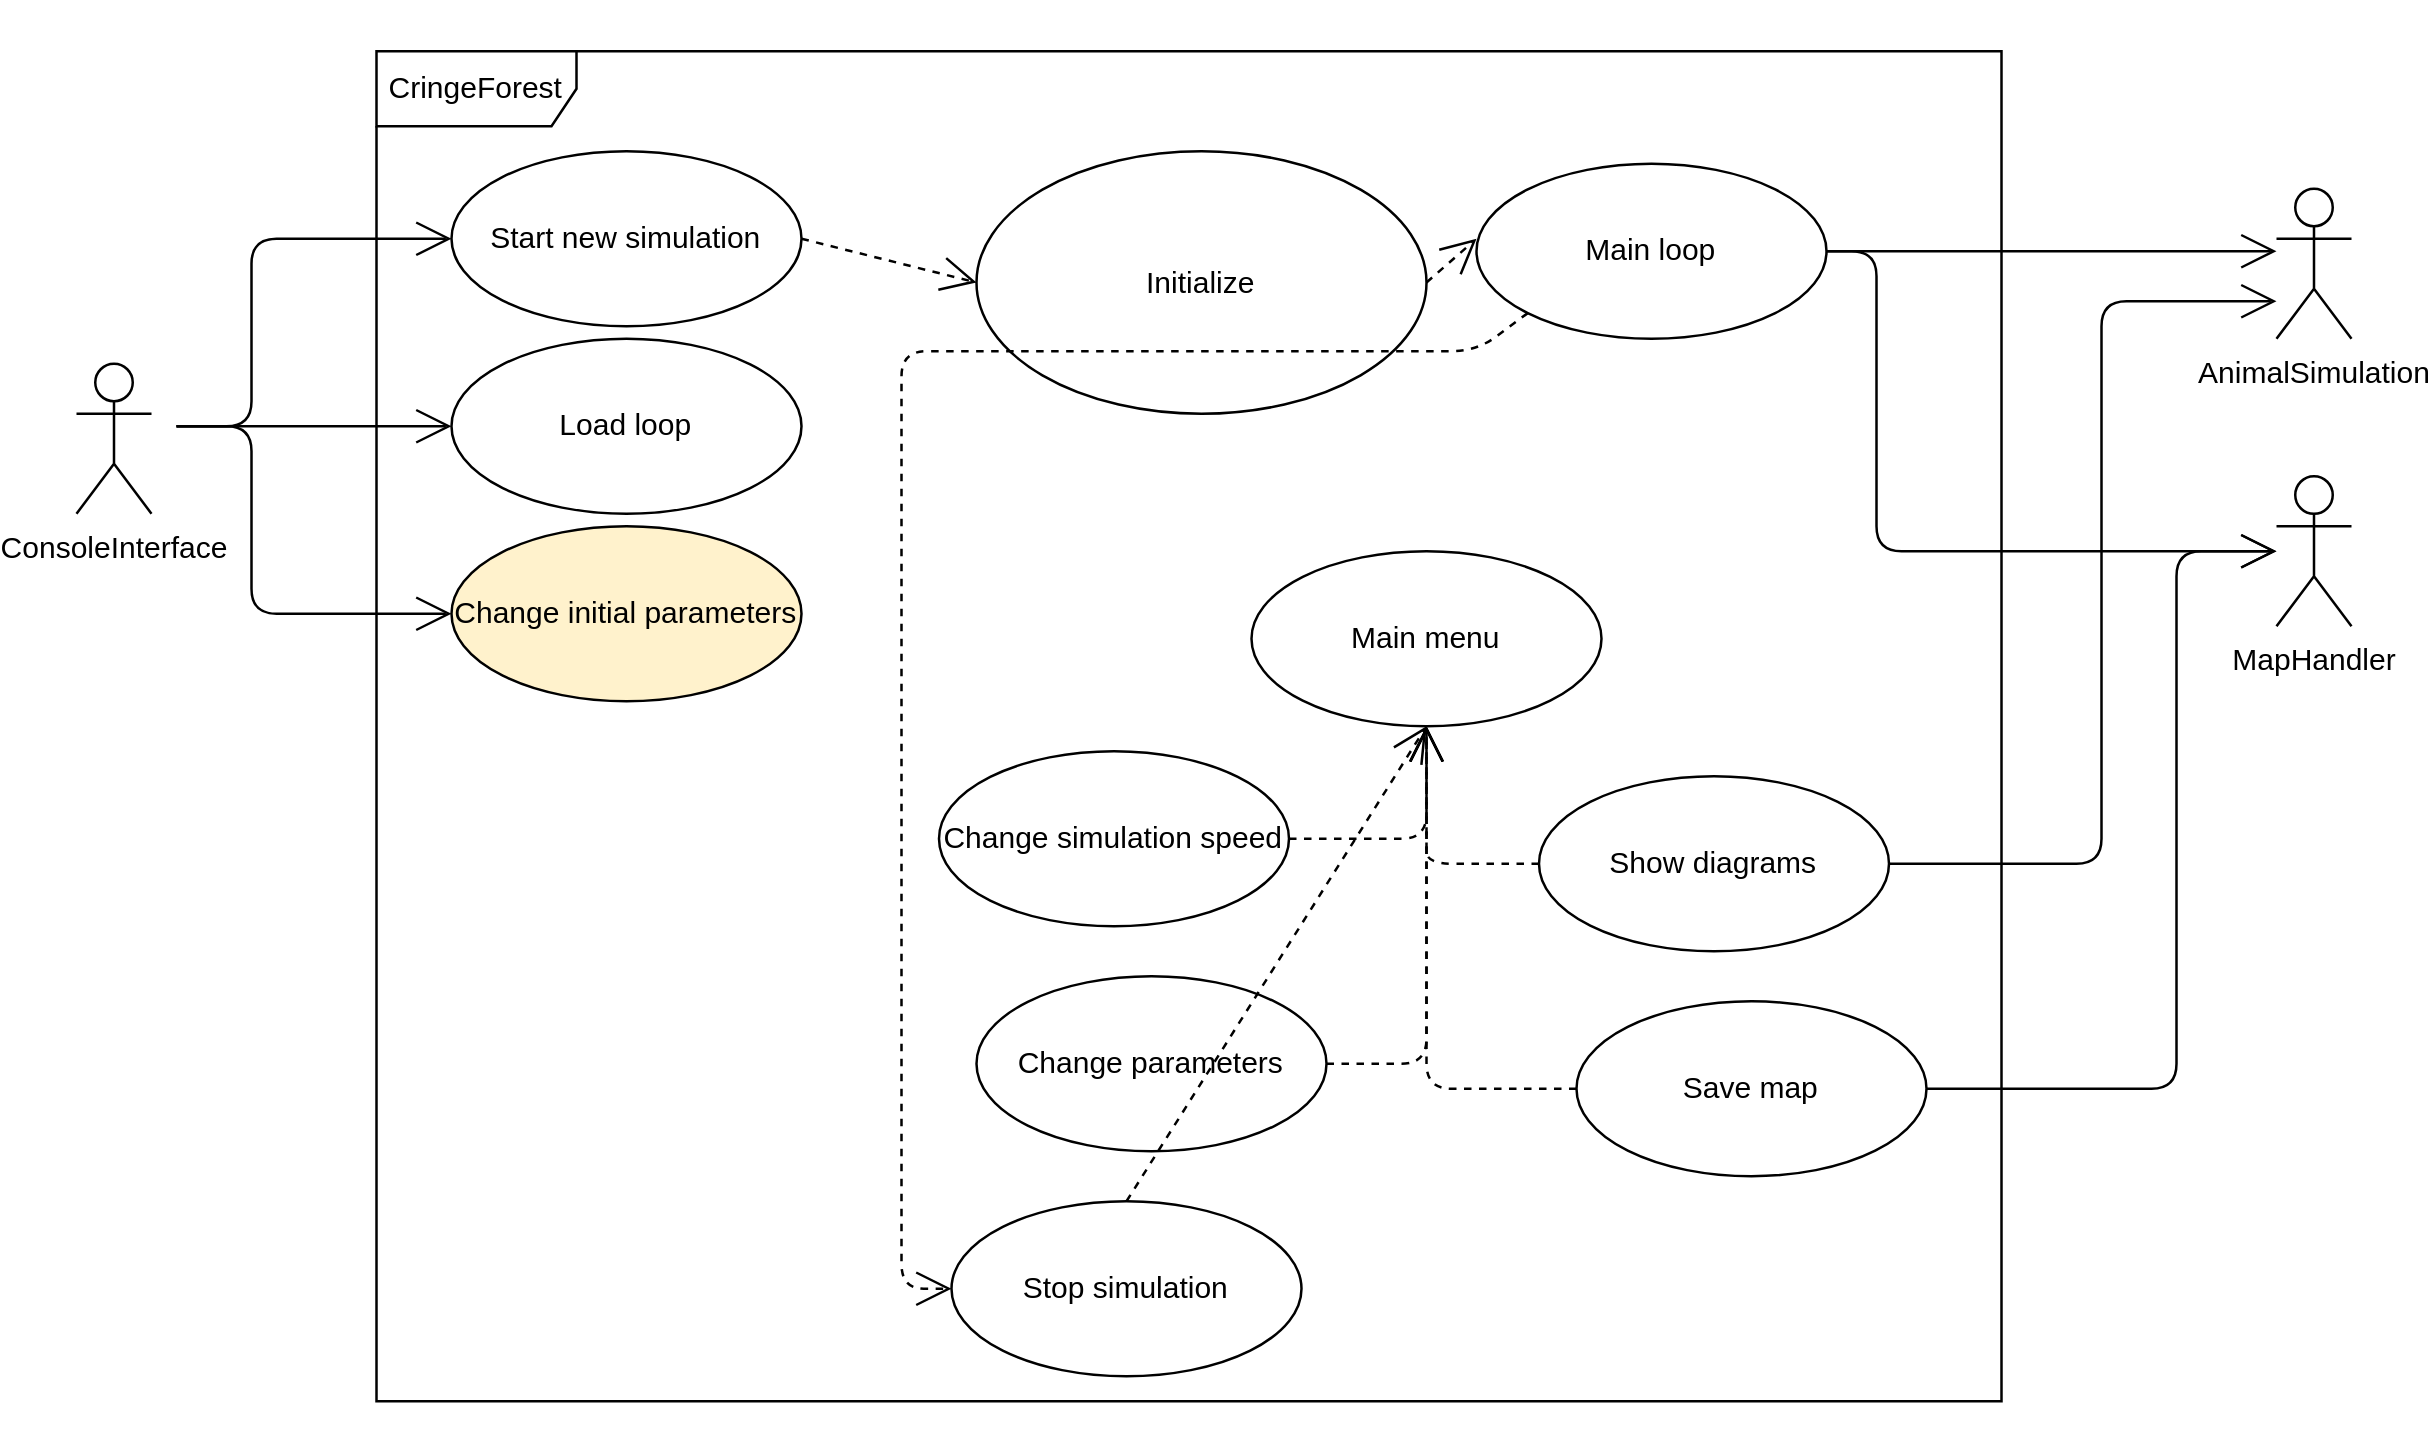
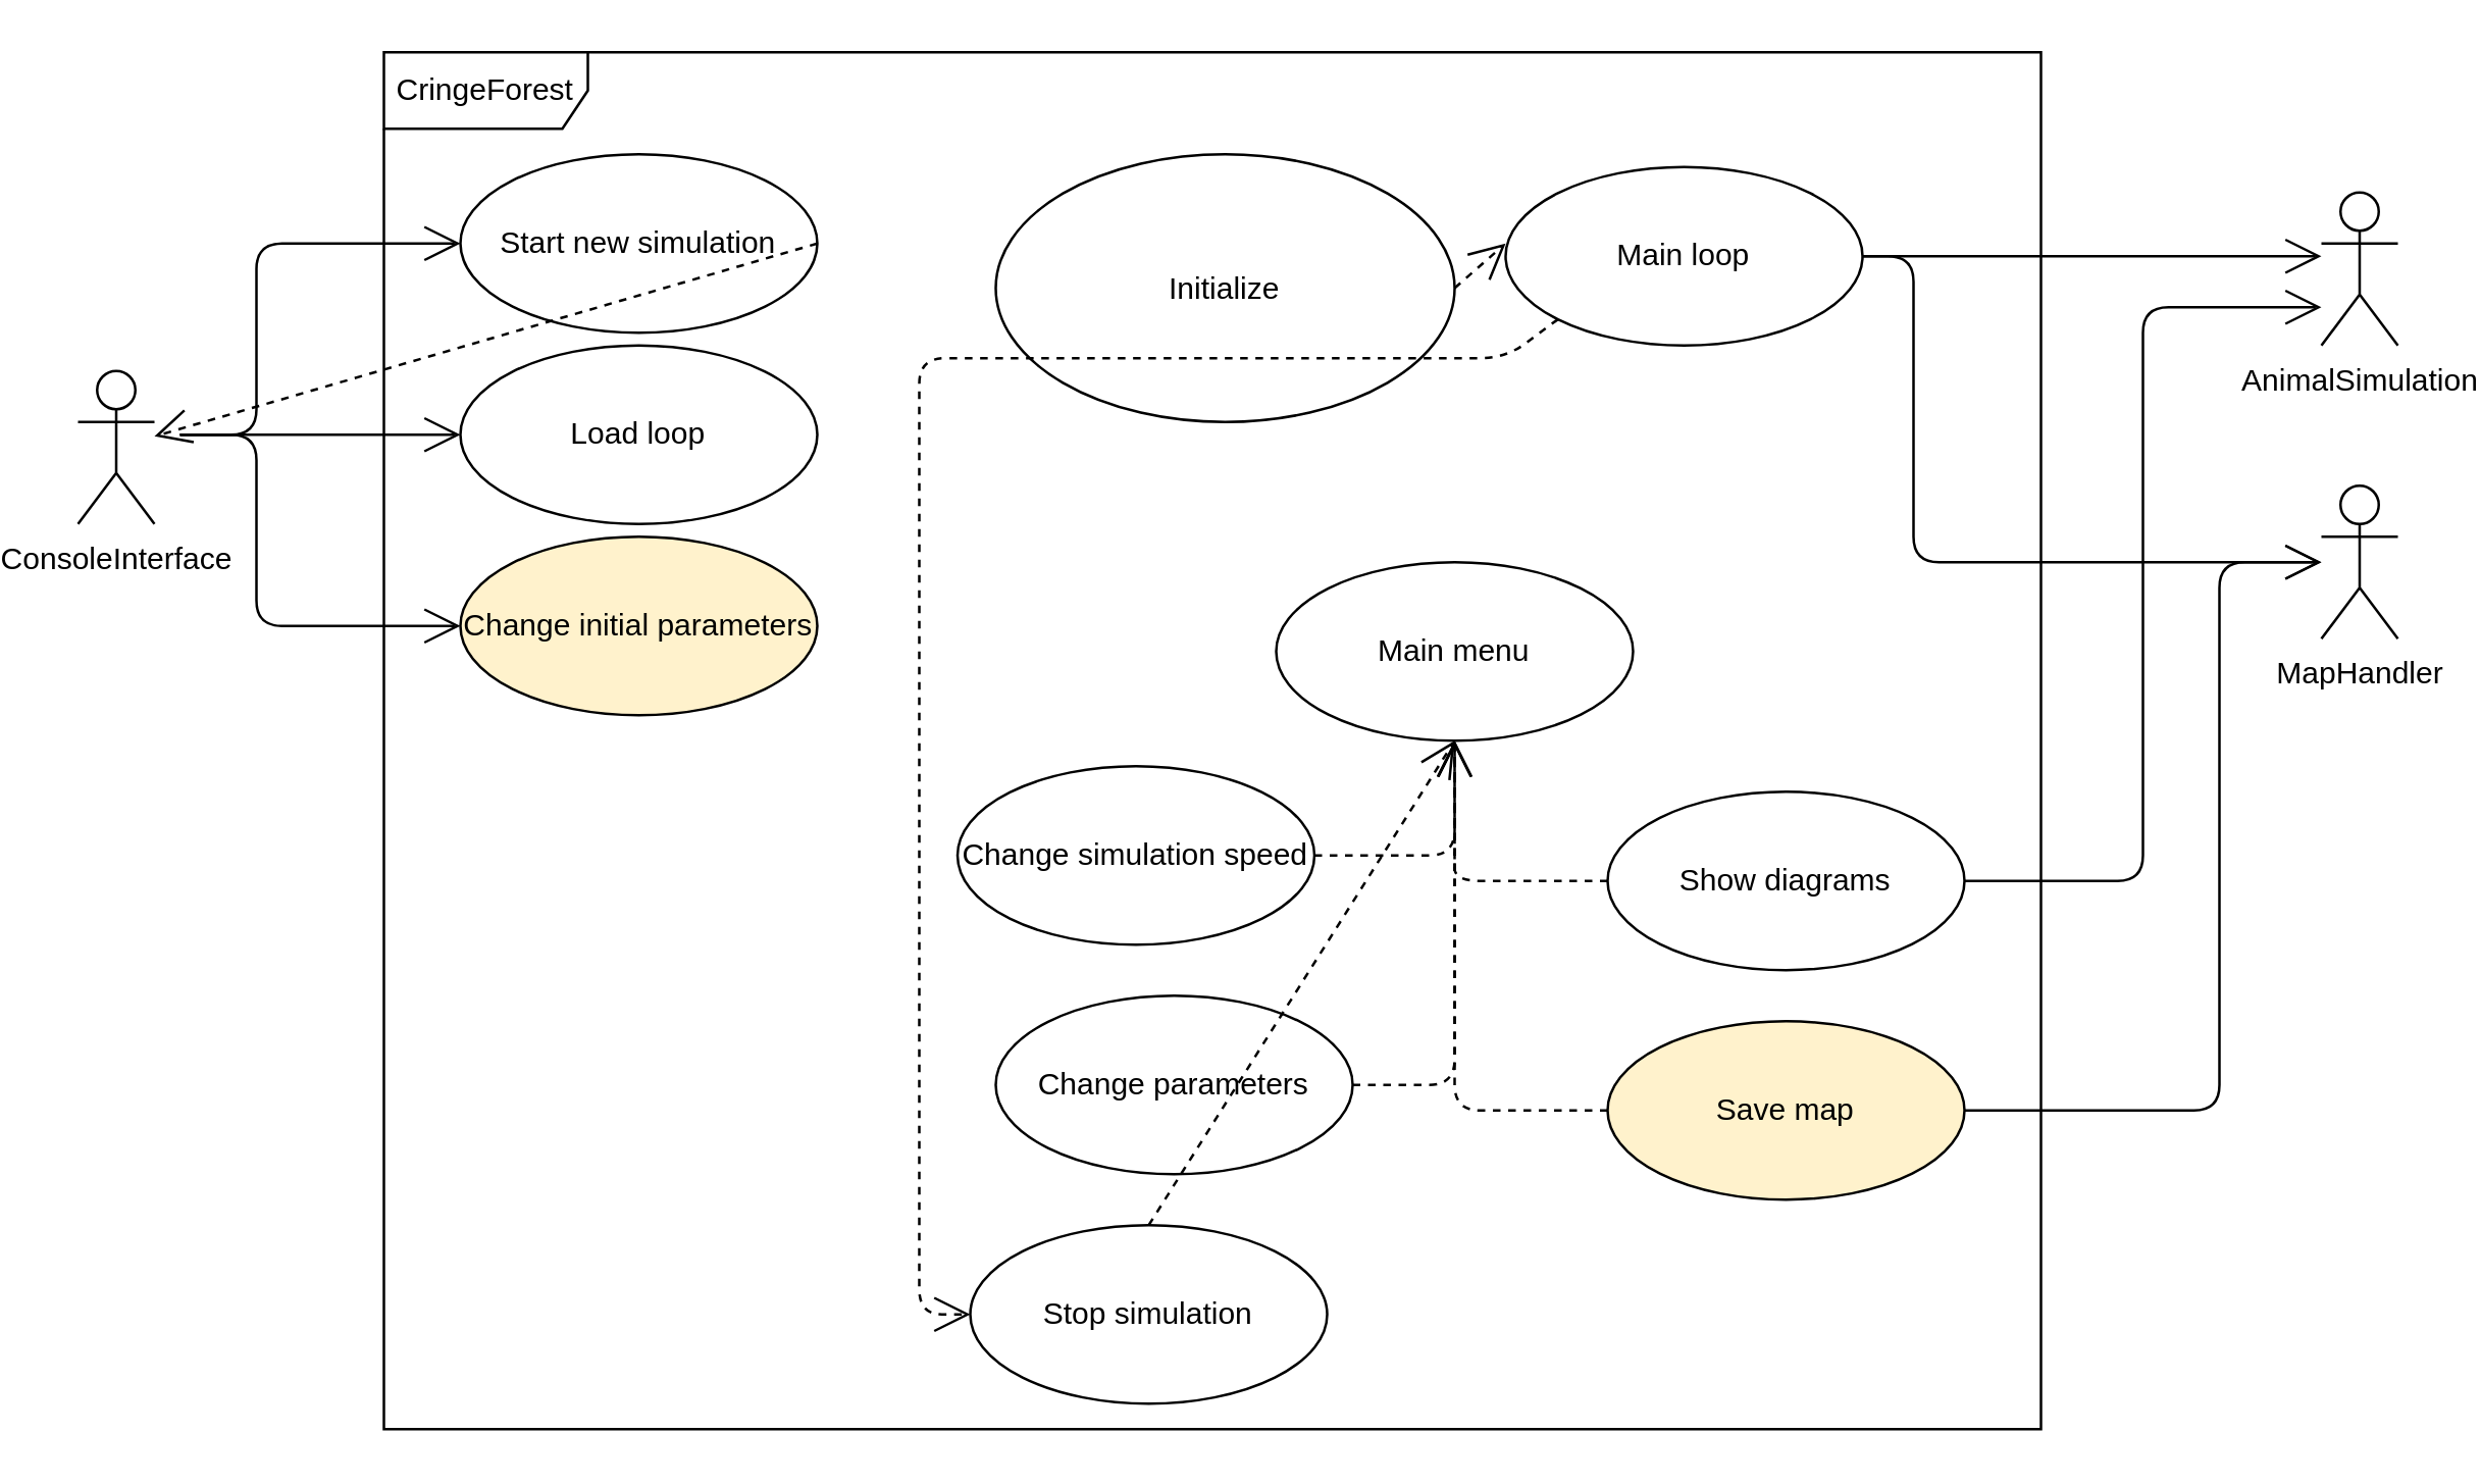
  <mxCell id="0" />
  <mxCell id="1" parent="0" />
  <mxCell id="2" value="ConsoleInterface" style="shape=umlActor;verticalLabelPosition=bottom;verticalAlign=top;html=1;" parent="1" vertex="1"><mxGeometry x="20" y="145" width="30" height="60" as="geometry" /></mxCell>
  <mxCell id="3" value="CringeForest" style="shape=umlFrame;whiteSpace=wrap;html=1;width=80;height=30;" parent="1" vertex="1"><mxGeometry x="140" y="20" width="650" height="540" as="geometry" /></mxCell>
  <mxCell id="4" value="AnimalSimulation" style="shape=umlActor;verticalLabelPosition=bottom;verticalAlign=top;html=1;" parent="1" vertex="1"><mxGeometry x="900" y="75" width="30" height="60" as="geometry" /></mxCell>
  <mxCell id="5" value="MapHandler" style="shape=umlActor;verticalLabelPosition=bottom;verticalAlign=top;html=1;" parent="1" vertex="1"><mxGeometry x="900" y="190" width="30" height="60" as="geometry" /></mxCell>
  <mxCell id="6" value="Initialize" style="ellipse;whiteSpace=wrap;html=1;" parent="1" vertex="1"><mxGeometry x="380" y="60" width="180" height="105" as="geometry" /></mxCell>
  <mxCell id="7" value="Main menu" style="ellipse;whiteSpace=wrap;html=1;" parent="1" vertex="1"><mxGeometry x="490" y="220" width="140" height="70" as="geometry" /></mxCell>
  <mxCell id="8" value="Change simulation speed" style="ellipse;whiteSpace=wrap;html=1;" parent="1" vertex="1"><mxGeometry x="365" y="300" width="140" height="70" as="geometry" /></mxCell>
- <mxCell id="9" value="Show diagrams" style="ellipse;whiteSpace=wrap;html=1;" parent="1" vertex="1"><mxGeometry x="605" y="310" width="140" height="70" as="geometry" /></mxCell>
+ <mxCell id="9" value="Show diagrams" style="ellipse;whiteSpace=wrap;html=1;" parent="1" vertex="1"><mxGeometry x="620" y="310" width="140" height="70" as="geometry" /></mxCell>
  <mxCell id="10" value="Change&amp;nbsp;initial parameters" style="ellipse;whiteSpace=wrap;html=1;fillColor=#fff2cc;" parent="1" vertex="1"><mxGeometry x="170" y="210" width="140" height="70" as="geometry" /></mxCell>
- <mxCell id="11" value="Save map" style="ellipse;whiteSpace=wrap;html=1;" parent="1" vertex="1"><mxGeometry x="620" y="400" width="140" height="70" as="geometry" /></mxCell>
+ <mxCell id="11" value="Save map" style="ellipse;whiteSpace=wrap;html=1;fillColor=#fff2cc;" parent="1" vertex="1"><mxGeometry x="620" y="400" width="140" height="70" as="geometry" /></mxCell>
  <mxCell id="12" value="Load loop" style="ellipse;whiteSpace=wrap;html=1;" parent="1" vertex="1"><mxGeometry x="170" y="135" width="140" height="70" as="geometry" /></mxCell>
  <mxCell id="13" value="Start new simulation" style="ellipse;whiteSpace=wrap;html=1;" parent="1" vertex="1"><mxGeometry x="170" y="60" width="140" height="70" as="geometry" /></mxCell>
  <mxCell id="14" value="" style="endArrow=open;endFill=1;endSize=12;html=1;strokeColor=#000000;entryX=0;entryY=0.5;entryDx=0;entryDy=0;" parent="1" target="13" edge="1"><mxGeometry width="160" relative="1" as="geometry"><mxPoint x="60" y="170" as="sourcePoint" /><mxPoint x="390" y="280" as="targetPoint" /><Array as="points"><mxPoint x="90" y="170" /><mxPoint x="90" y="95" /></Array></mxGeometry></mxCell>
  <mxCell id="15" value="" style="endArrow=open;endFill=1;endSize=12;html=1;strokeColor=#000000;entryX=0;entryY=0.5;entryDx=0;entryDy=0;" parent="1" target="12" edge="1"><mxGeometry width="160" relative="1" as="geometry"><mxPoint x="60" y="170" as="sourcePoint" /><mxPoint x="190" y="105" as="targetPoint" /><Array as="points" /></mxGeometry></mxCell>
  <mxCell id="16" value="" style="endArrow=open;endFill=1;endSize=12;html=1;strokeColor=#000000;entryX=0;entryY=0.5;entryDx=0;entryDy=0;" parent="1" target="10" edge="1"><mxGeometry width="160" relative="1" as="geometry"><mxPoint x="60" y="170" as="sourcePoint" /><mxPoint x="190" y="185" as="targetPoint" /><Array as="points"><mxPoint x="90" y="170" /><mxPoint x="90" y="245" /></Array></mxGeometry></mxCell>
  <mxCell id="17" value="Stop simulation" style="ellipse;whiteSpace=wrap;html=1;" parent="1" vertex="1"><mxGeometry x="370" y="480" width="140" height="70" as="geometry" /></mxCell>
  <mxCell id="18" value="Change parameters" style="ellipse;whiteSpace=wrap;html=1;" parent="1" vertex="1"><mxGeometry x="380" y="390" width="140" height="70" as="geometry" /></mxCell>
- <mxCell id="19" value="" style="endArrow=open;endSize=12;dashed=1;html=1;strokeColor=#000000;entryX=0;entryY=0.5;entryDx=0;entryDy=0;exitX=1;exitY=0.5;exitDx=0;exitDy=0;" parent="1" target="6" edge="1" source="13"><mxGeometry width="160" relative="1" as="geometry"><mxPoint x="320" y="94.58" as="sourcePoint" /><mxPoint x="360" y="95" as="targetPoint" /></mxGeometry></mxCell>
+ <mxCell id="19" value="" style="endArrow=open;endSize=12;dashed=1;html=1;strokeColor=#000000;exitX=1;exitY=0.5;exitDx=0;exitDy=0;" parent="1" target="2" edge="1" source="13"><mxGeometry width="160" relative="1" as="geometry"><mxPoint x="320" y="94.58" as="sourcePoint" /><mxPoint x="360" y="95" as="targetPoint" /></mxGeometry></mxCell>
  <mxCell id="20" value="" style="endArrow=open;endSize=12;dashed=1;html=1;strokeColor=#000000;exitX=0;exitY=0.5;exitDx=0;exitDy=0;entryX=0.5;entryY=1;entryDx=0;entryDy=0;" parent="1" source="9" target="7" edge="1"><mxGeometry width="160" relative="1" as="geometry"><mxPoint x="470" y="425" as="sourcePoint" /><mxPoint x="440" y="300" as="targetPoint" /><Array as="points"><mxPoint x="560" y="345" /><mxPoint x="560" y="335" /></Array></mxGeometry></mxCell>
  <mxCell id="21" value="Main loop" style="ellipse;whiteSpace=wrap;html=1;" parent="1" vertex="1"><mxGeometry x="580" y="65" width="140" height="70" as="geometry" /></mxCell>
  <mxCell id="22" value="" style="endArrow=open;endSize=12;dashed=1;html=1;strokeColor=#000000;exitX=1;exitY=0.5;exitDx=0;exitDy=0;" parent="1" source="6" edge="1"><mxGeometry width="160" relative="1" as="geometry"><mxPoint x="440" y="280" as="sourcePoint" /><mxPoint x="580" y="95" as="targetPoint" /></mxGeometry></mxCell>
  <mxCell id="23" value="" style="endArrow=open;endSize=12;dashed=1;html=1;strokeColor=#000000;exitX=1;exitY=0.5;exitDx=0;exitDy=0;entryX=0.5;entryY=1;entryDx=0;entryDy=0;" parent="1" source="8" target="7" edge="1"><mxGeometry width="160" relative="1" as="geometry"><mxPoint x="350" y="400" as="sourcePoint" /><mxPoint x="430" y="330" as="targetPoint" /><Array as="points"><mxPoint x="560" y="335" /></Array></mxGeometry></mxCell>
  <mxCell id="24" value="" style="endArrow=open;endSize=12;dashed=1;html=1;strokeColor=#000000;exitX=0.5;exitY=0;exitDx=0;exitDy=0;" parent="1" source="17" edge="1"><mxGeometry width="160" relative="1" as="geometry"><mxPoint x="330" y="440" as="sourcePoint" /><mxPoint x="560" y="290" as="targetPoint" /></mxGeometry></mxCell>
  <mxCell id="25" value="" style="endArrow=open;endSize=12;dashed=1;html=1;strokeColor=#000000;exitX=1;exitY=0.5;exitDx=0;exitDy=0;" parent="1" source="18" edge="1"><mxGeometry width="160" relative="1" as="geometry"><mxPoint x="330" y="440" as="sourcePoint" /><mxPoint x="560" y="290" as="targetPoint" /><Array as="points"><mxPoint x="560" y="425" /></Array></mxGeometry></mxCell>
  <mxCell id="26" value="" style="endArrow=open;endSize=12;dashed=1;html=1;strokeColor=#000000;exitX=0;exitY=0.5;exitDx=0;exitDy=0;" parent="1" source="11" edge="1"><mxGeometry width="160" relative="1" as="geometry"><mxPoint x="330" y="430" as="sourcePoint" /><mxPoint x="560" y="290" as="targetPoint" /><Array as="points"><mxPoint x="560" y="435" /></Array></mxGeometry></mxCell>
  <mxCell id="27" value="" style="endArrow=open;endFill=1;endSize=12;html=1;strokeColor=#000000;exitX=1;exitY=0.5;exitDx=0;exitDy=0;" parent="1" source="11" edge="1"><mxGeometry width="160" relative="1" as="geometry"><mxPoint x="330" y="410" as="sourcePoint" /><mxPoint x="900" y="220" as="targetPoint" /><Array as="points"><mxPoint x="860" y="435" /><mxPoint x="860" y="220" /></Array></mxGeometry></mxCell>
  <mxCell id="28" value="" style="endArrow=open;endSize=12;dashed=1;html=1;strokeColor=#000000;exitX=0;exitY=1;exitDx=0;exitDy=0;entryX=0;entryY=0.5;entryDx=0;entryDy=0;" parent="1" source="21" target="17" edge="1"><mxGeometry width="160" relative="1" as="geometry"><mxPoint x="320" y="320" as="sourcePoint" /><mxPoint x="360" y="580.833" as="targetPoint" /><Array as="points"><mxPoint x="580" y="140" /><mxPoint x="350" y="140" /><mxPoint x="350" y="290" /><mxPoint x="350" y="515" /></Array></mxGeometry></mxCell>
  <mxCell id="29" value="" style="endArrow=open;endFill=1;endSize=12;html=1;strokeColor=#000000;exitX=1;exitY=0.5;exitDx=0;exitDy=0;" parent="1" source="21" edge="1"><mxGeometry width="160" relative="1" as="geometry"><mxPoint x="480" y="240" as="sourcePoint" /><mxPoint x="900" y="100" as="targetPoint" /></mxGeometry></mxCell>
  <mxCell id="30" value="" style="endArrow=open;endFill=1;endSize=12;html=1;strokeColor=#000000;exitX=1;exitY=0.5;exitDx=0;exitDy=0;" parent="1" source="21" edge="1"><mxGeometry width="160" relative="1" as="geometry"><mxPoint x="430" y="280" as="sourcePoint" /><mxPoint x="900" y="220" as="targetPoint" /><Array as="points"><mxPoint x="740" y="100" /><mxPoint x="740" y="220" /></Array></mxGeometry></mxCell>
  <mxCell id="31" value="" style="endArrow=open;endFill=1;endSize=12;html=1;strokeColor=#000000;exitX=1;exitY=0.5;exitDx=0;exitDy=0;" parent="1" source="9" edge="1"><mxGeometry width="160" relative="1" as="geometry"><mxPoint x="430" y="280" as="sourcePoint" /><mxPoint x="900" y="120" as="targetPoint" /><Array as="points"><mxPoint x="830" y="345" /><mxPoint x="830" y="220" /><mxPoint x="830" y="120" /></Array></mxGeometry></mxCell>
